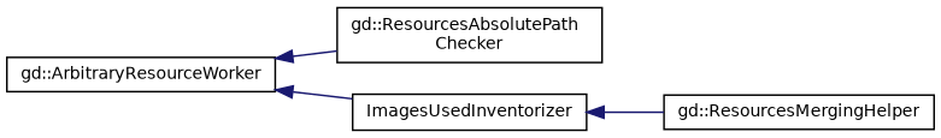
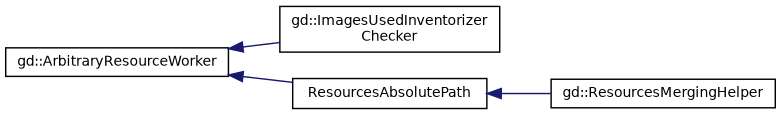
  digraph {
    rankdir=LR
    node [color=black fillcolor=white fontname=Helvetica fontsize=10 shape=record style=filled]
    edge [color=midnightblue dir=back fontname=Helvetica fontsize=10 labelfontname=Helvetica labelfontsize=10 style=solid]
    n1 [height=0.2 label="gd::ArbitraryResourceWorker" width=0.4]
-   n2 [height=0.2 label="gd::ResourcesAbsolutePath\lChecker" width=0.4]
-   n3 [height=0.2 label=ImagesUsedInventorizer width=0.4]
+   n2 [height=0.2 label="gd::ImagesUsedInventorizer\lChecker" width=0.4]
+   n3 [height=0.2 label=ResourcesAbsolutePath width=0.4]
    n4 [height=0.2 label="gd::ResourcesMergingHelper" width=0.4]
    n1 -> n2
    n1 -> n3
    n3 -> n4
  }
